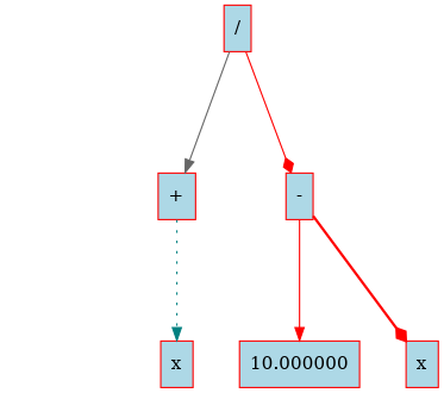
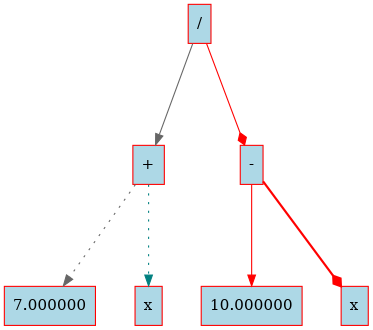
  digraph {
    nodesep=0.5
    rankdir=TB
    ranksep=1.3
    style="rounded, filled"
    node [color=red fillcolor=lightblue shape=rectangle style=filled]
    edge [color=red style=solid arrowhead=normal]
    n1 [label="/" width=0.2]
    n2 [label="+" width=0.2]
    n3 [label="-" width=0.2]
+   n4 [label=7.000000 width=0.2]
    n5 [label=x width=0.2]
    n6 [label=10.000000 width=0.2]
    n7 [label=x width=0.2]
    n1 -> n2 [color=gray40]
    n1 -> n3 [arrowhead=diamond]
+   n2 -> n4 [color=gray40 style=dotted]
    n2 -> n5 [color=teal style=dotted]
    n3 -> n6
    n3 -> n7 [style=bold arrowhead=diamond]
  }
